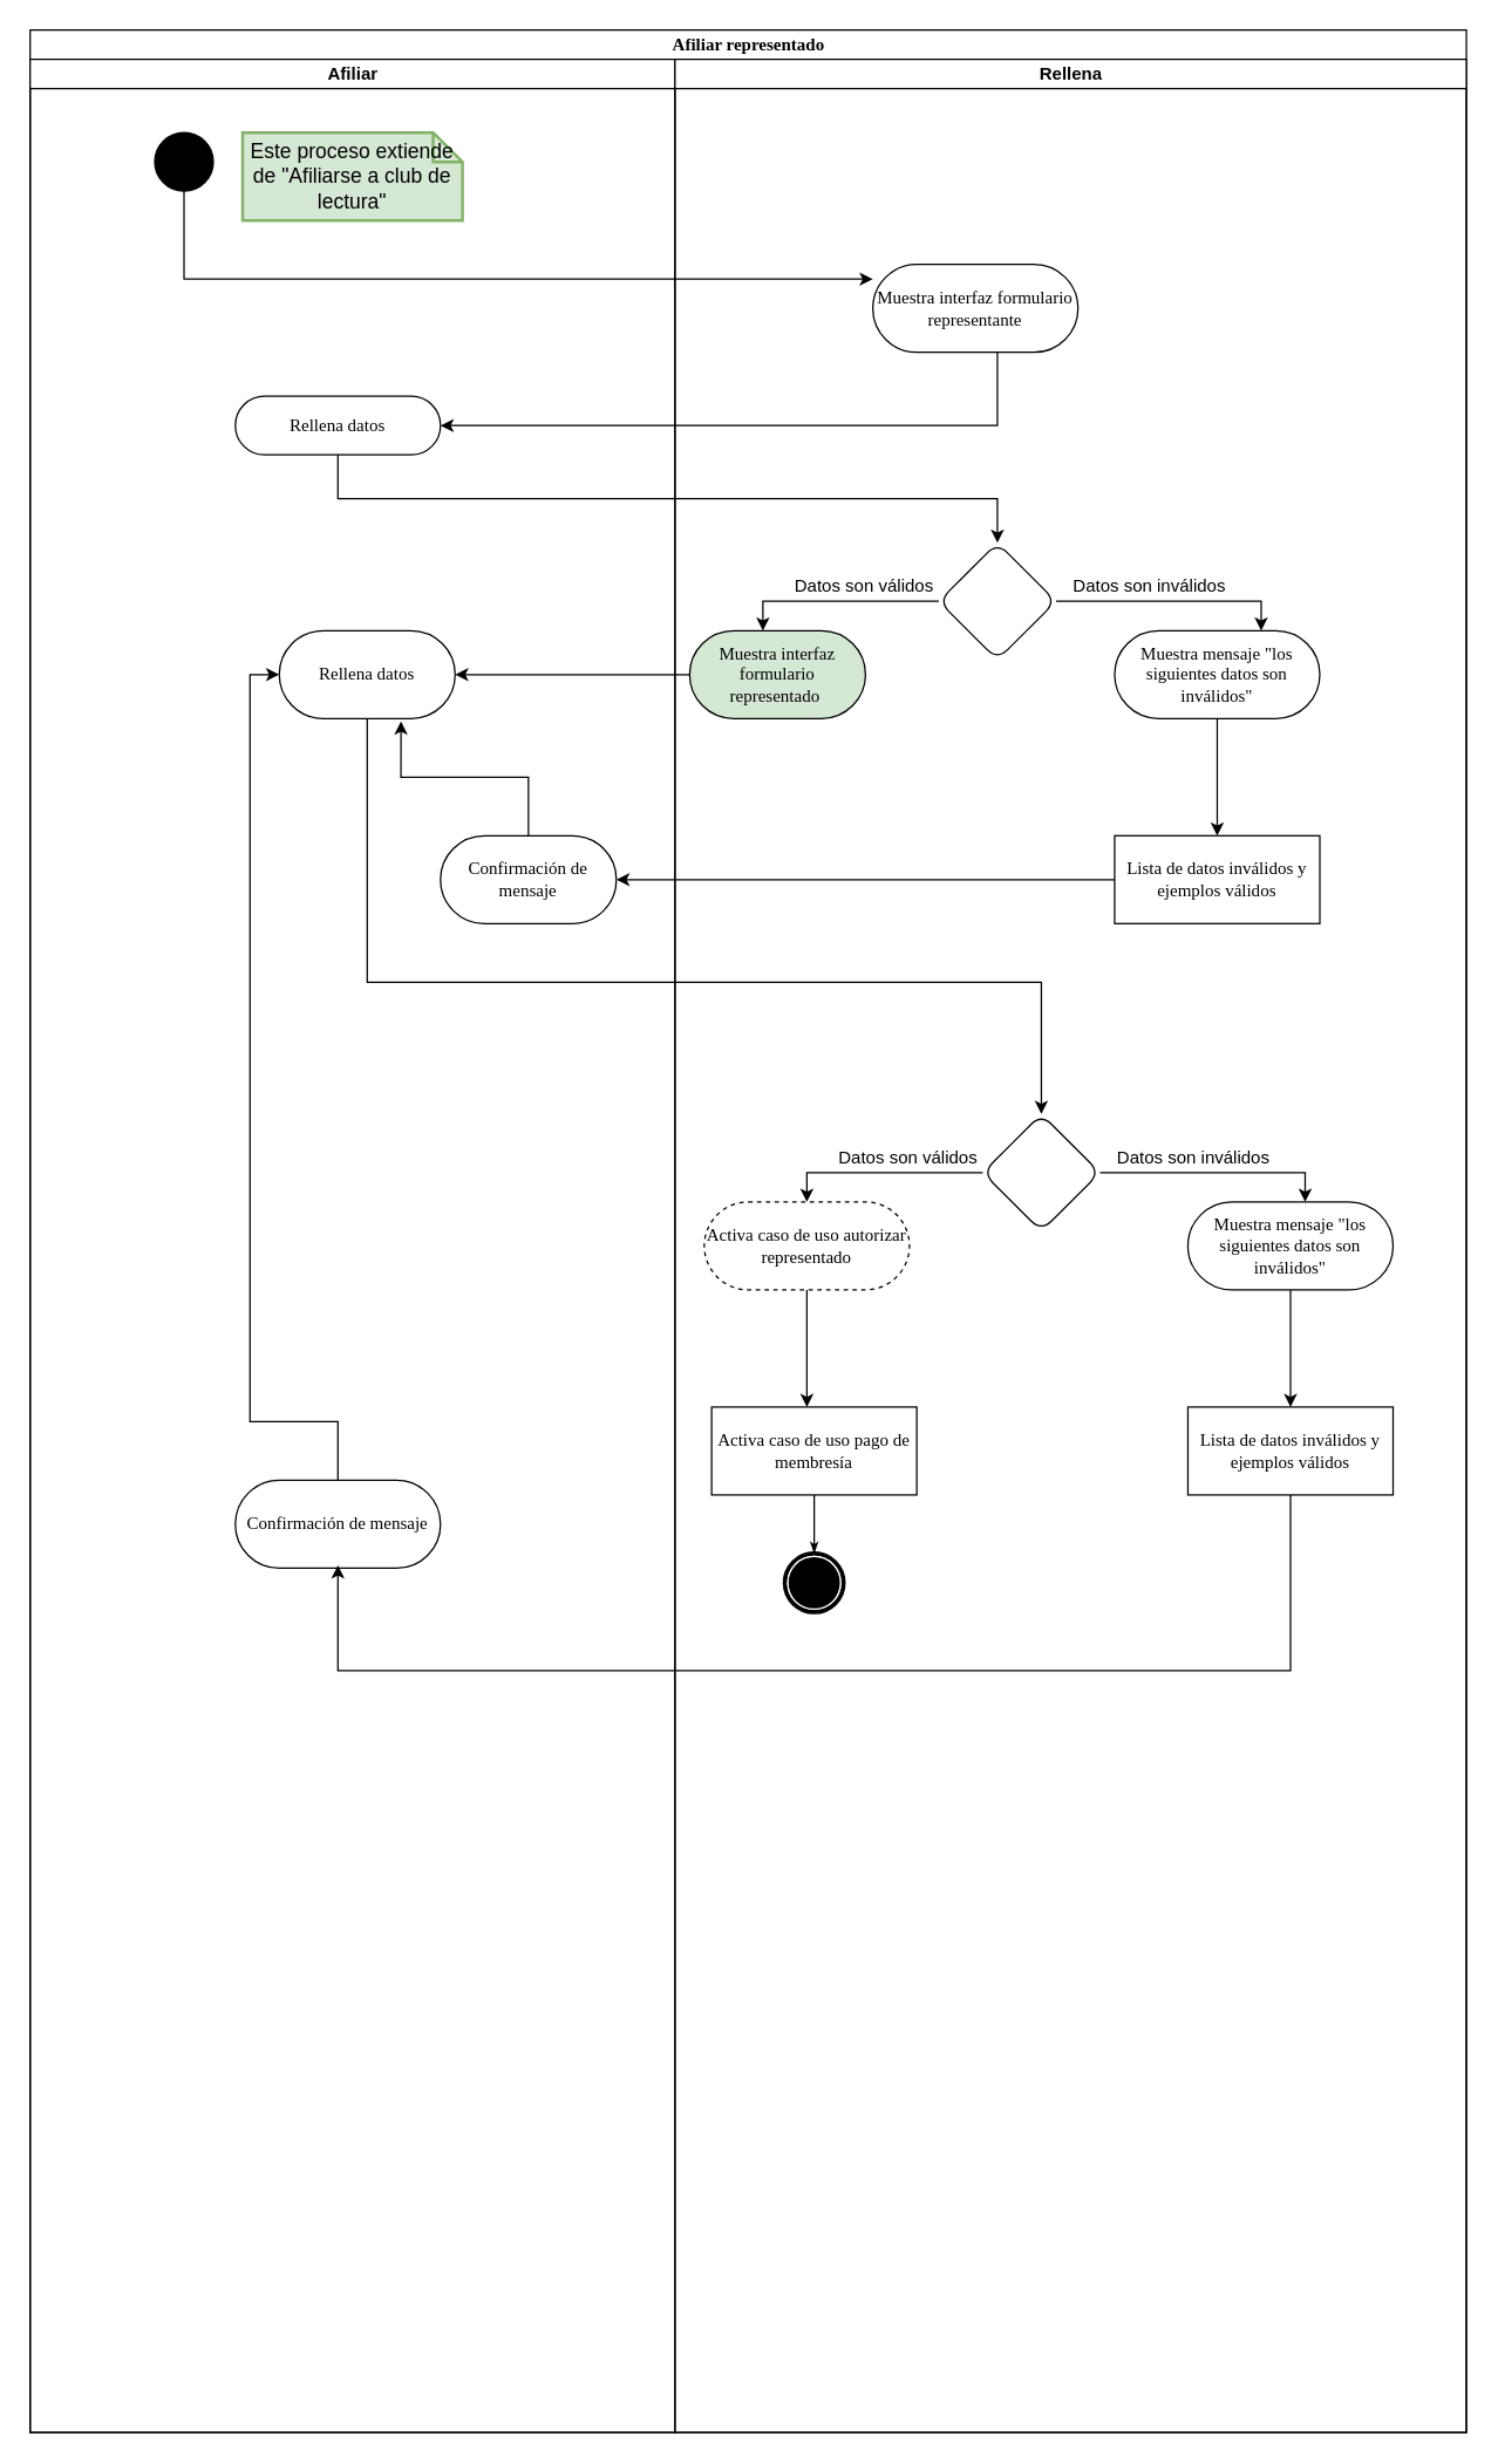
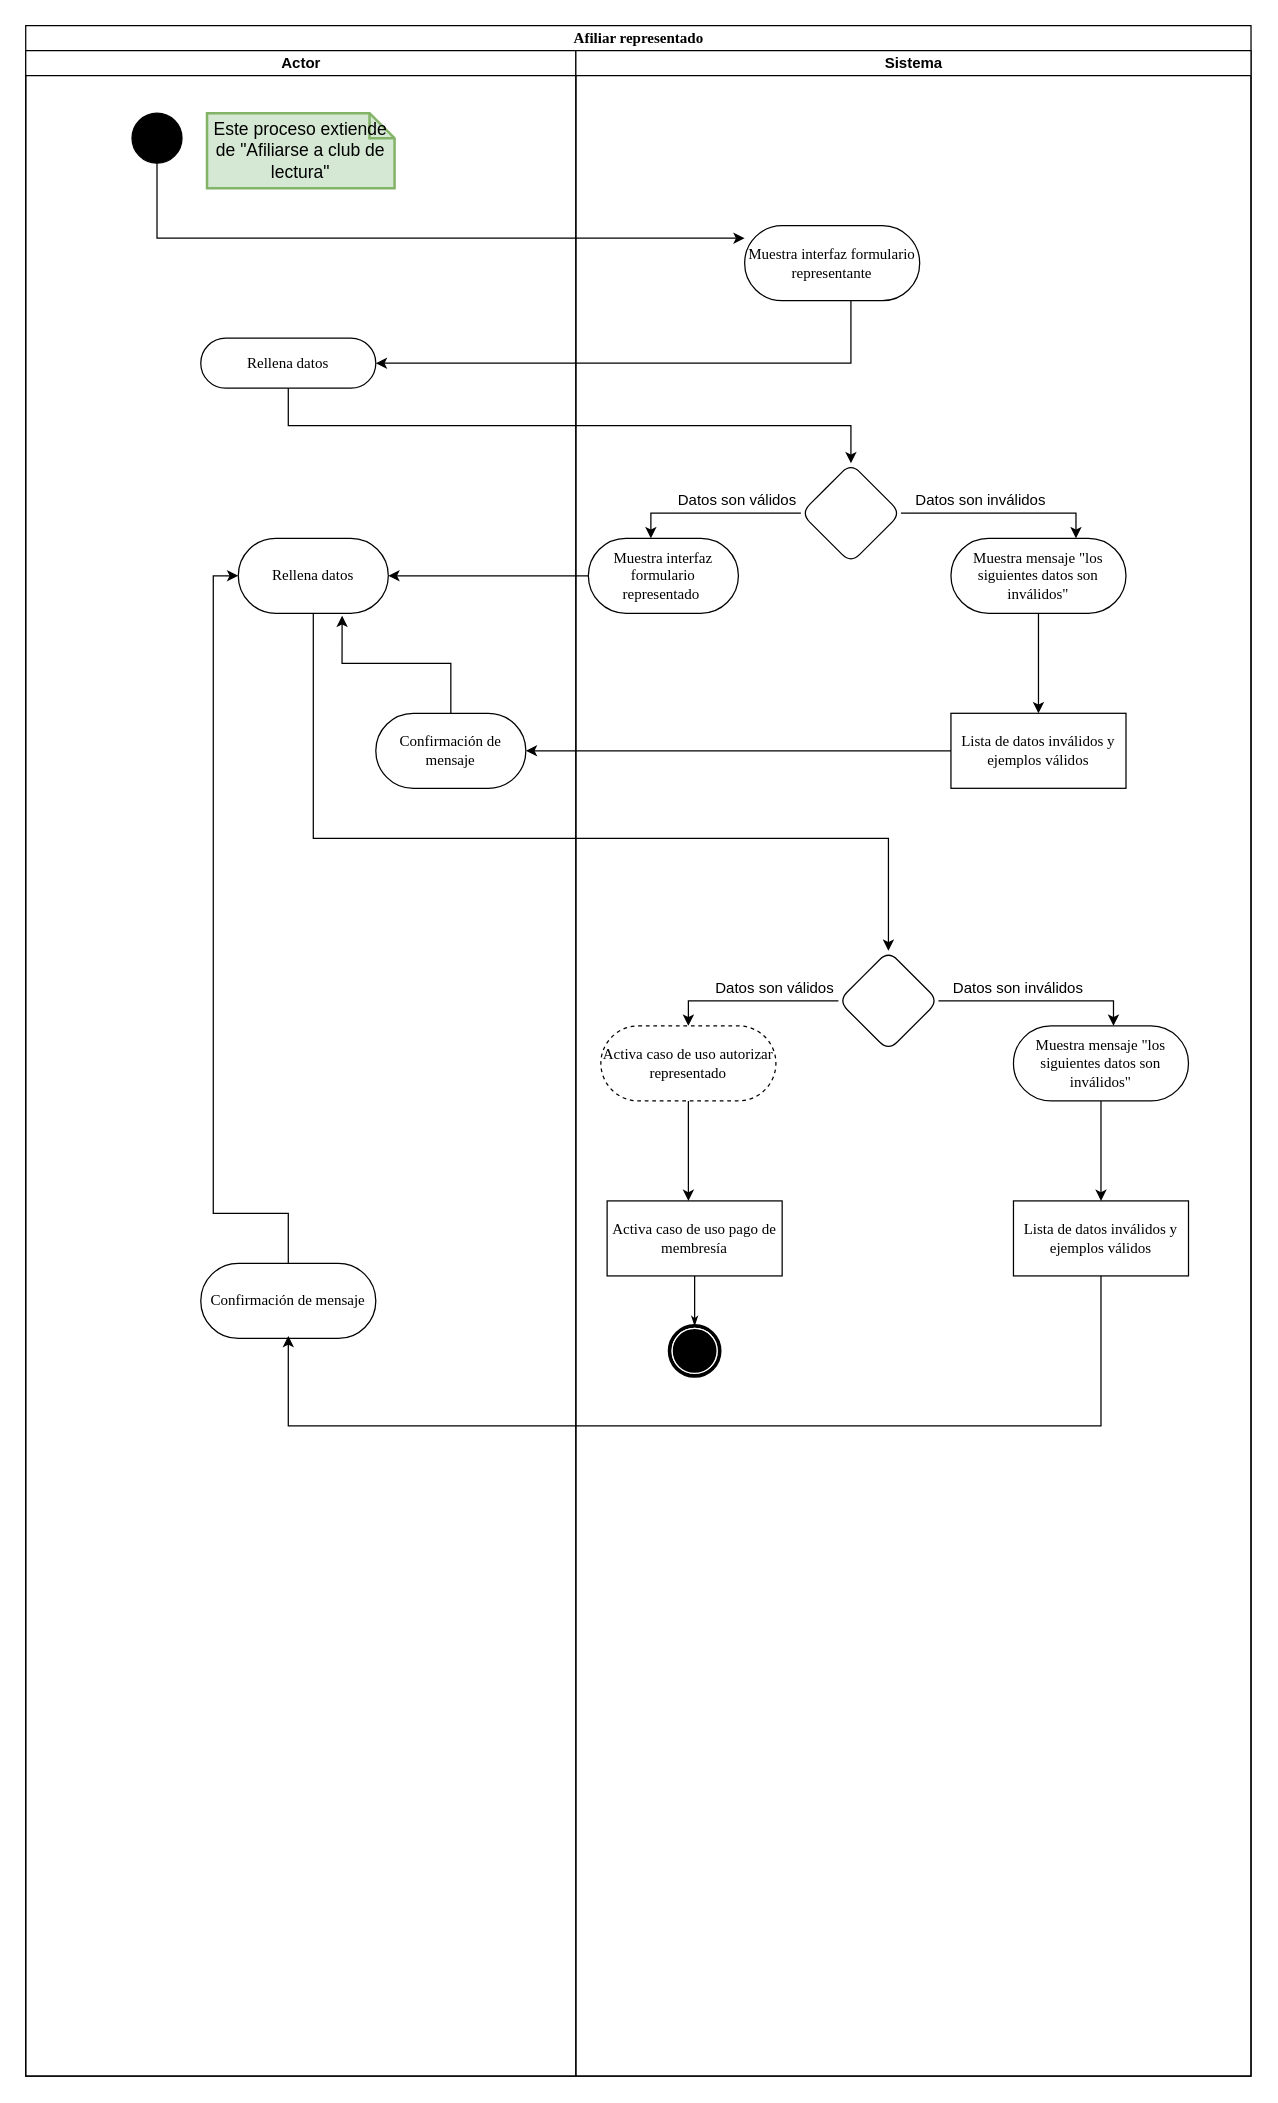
  <mxCell id="0" />
  <mxCell id="1" parent="0" />
  <mxCell id="2" value="Afiliar representado" style="swimlane;html=1;childLayout=stackLayout;startSize=20;rounded=0;shadow=0;comic=0;labelBackgroundColor=none;strokeColor=#000000;strokeWidth=1;fillColor=#ffffff;fontFamily=Verdana;fontSize=12;fontColor=#000000;align=center;" parent="1" vertex="1"><mxGeometry x="20" y="20" width="980" height="1640" as="geometry" /></mxCell>
- <mxCell id="3" value="Afiliar" style="swimlane;html=1;startSize=20;" parent="2" vertex="1"><mxGeometry y="20" width="440" height="1620" as="geometry" /></mxCell>
+ <mxCell id="3" value="Actor" style="swimlane;html=1;startSize=20;" parent="2" vertex="1"><mxGeometry y="20" width="440" height="1620" as="geometry" /></mxCell>
  <mxCell id="4" value="" style="ellipse;whiteSpace=wrap;html=1;rounded=0;shadow=0;comic=0;labelBackgroundColor=none;strokeColor=#000000;strokeWidth=1;fillColor=#000000;fontFamily=Verdana;fontSize=12;fontColor=#000000;align=center;" parent="3" vertex="1"><mxGeometry x="85" y="50" width="40" height="40" as="geometry" /></mxCell>
  <mxCell id="5" value="Rellena datos" style="rounded=1;whiteSpace=wrap;html=1;shadow=0;comic=0;labelBackgroundColor=none;strokeColor=#000000;strokeWidth=1;fillColor=#ffffff;fontFamily=Verdana;fontSize=12;fontColor=#000000;align=center;arcSize=50;" parent="3" vertex="1"><mxGeometry x="140" y="230" width="140" height="40" as="geometry" /></mxCell>
  <mxCell id="6" value="Este proceso extiende de &quot;Afiliarse a club de lectura&quot;" style="shape=note;strokeWidth=2;fontSize=14;size=20;whiteSpace=wrap;html=1;fillColor=#d5e8d4;strokeColor=#82b366;" vertex="1" parent="3"><mxGeometry x="145" y="50" width="150" height="60" as="geometry" /></mxCell>
  <mxCell id="7" value="Rellena datos" style="rounded=1;whiteSpace=wrap;html=1;shadow=0;comic=0;labelBackgroundColor=none;strokeColor=#000000;strokeWidth=1;fillColor=#ffffff;fontFamily=Verdana;fontSize=12;fontColor=#000000;align=center;arcSize=50;" vertex="1" parent="3"><mxGeometry x="170" y="390" width="120" height="60" as="geometry" /></mxCell>
  <mxCell id="8" style="edgeStyle=orthogonalEdgeStyle;rounded=0;orthogonalLoop=1;jettySize=auto;html=1;entryX=0.692;entryY=1.033;entryDx=0;entryDy=0;entryPerimeter=0;" edge="1" parent="3" source="9" target="7"><mxGeometry relative="1" as="geometry" /></mxCell>
  <mxCell id="9" value="Confirmación de mensaje" style="rounded=1;whiteSpace=wrap;html=1;shadow=0;comic=0;labelBackgroundColor=none;strokeColor=#000000;strokeWidth=1;fillColor=#ffffff;fontFamily=Verdana;fontSize=12;fontColor=#000000;align=center;arcSize=50;" vertex="1" parent="3"><mxGeometry x="280" y="530" width="120" height="60" as="geometry" /></mxCell>
  <mxCell id="10" value="" style="edgeStyle=orthogonalEdgeStyle;rounded=0;orthogonalLoop=1;jettySize=auto;html=1;entryX=0;entryY=0.5;entryDx=0;entryDy=0;exitX=0.5;exitY=0;exitDx=0;exitDy=0;" edge="1" parent="3" source="11" target="7"><mxGeometry relative="1" as="geometry"><mxPoint x="210" y="890" as="targetPoint" /><Array as="points"><mxPoint x="210" y="930" /><mxPoint x="150" y="930" /><mxPoint x="150" y="420" /></Array></mxGeometry></mxCell>
  <mxCell id="11" value="Confirmación de mensaje" style="rounded=1;whiteSpace=wrap;html=1;shadow=0;comic=0;labelBackgroundColor=none;strokeColor=#000000;strokeWidth=1;fillColor=#ffffff;fontFamily=Verdana;fontSize=12;fontColor=#000000;align=center;arcSize=50;" vertex="1" parent="3"><mxGeometry x="140" y="970" width="140" height="60" as="geometry" /></mxCell>
- <mxCell id="12" value="Rellena" style="swimlane;html=1;startSize=20;" parent="2" vertex="1"><mxGeometry x="440" y="20" width="540" height="1620" as="geometry" /></mxCell>
+ <mxCell id="12" value="Sistema" style="swimlane;html=1;startSize=20;" parent="2" vertex="1"><mxGeometry x="440" y="20" width="540" height="1620" as="geometry" /></mxCell>
  <mxCell id="13" value="Muestra interfaz formulario representante" style="rounded=1;whiteSpace=wrap;html=1;shadow=0;comic=0;labelBackgroundColor=none;strokeColor=#000000;strokeWidth=1;fillColor=#ffffff;fontFamily=Verdana;fontSize=12;fontColor=#000000;align=center;arcSize=50;" parent="12" vertex="1"><mxGeometry x="135" y="140" width="140" height="60" as="geometry" /></mxCell>
  <mxCell id="14" value="" style="rhombus;whiteSpace=wrap;html=1;rounded=1;strokeColor=#000000;fillColor=#FFFFFF;" parent="12" vertex="1"><mxGeometry x="180" y="330" width="80" height="80" as="geometry" /></mxCell>
  <mxCell id="15" value="Datos son válidos" style="text;html=1;resizable=0;points=[];autosize=1;align=left;verticalAlign=top;spacingTop=-4;" parent="12" vertex="1"><mxGeometry x="80" y="350" width="110" height="20" as="geometry" /></mxCell>
  <mxCell id="16" value="Datos son inválidos" style="text;html=1;resizable=0;points=[];autosize=1;align=left;verticalAlign=top;spacingTop=-4;" parent="12" vertex="1"><mxGeometry x="270" y="350" width="120" height="20" as="geometry" /></mxCell>
- <mxCell id="17" value="Muestra interfaz formulario representado&amp;nbsp;" style="rounded=1;whiteSpace=wrap;html=1;shadow=0;comic=0;labelBackgroundColor=none;strokeColor=#000000;strokeWidth=1;fillColor=#d5e8d4;fontFamily=Verdana;fontSize=12;fontColor=#000000;align=center;arcSize=50;" parent="12" vertex="1"><mxGeometry x="10" y="390" width="120" height="60" as="geometry" /></mxCell>
+ <mxCell id="17" value="Muestra interfaz formulario representado&amp;nbsp;" style="rounded=1;whiteSpace=wrap;html=1;shadow=0;comic=0;labelBackgroundColor=none;strokeColor=#000000;strokeWidth=1;fillColor=#ffffff;fontFamily=Verdana;fontSize=12;fontColor=#000000;align=center;arcSize=50;" parent="12" vertex="1"><mxGeometry x="10" y="390" width="120" height="60" as="geometry" /></mxCell>
  <mxCell id="18" value="" style="shape=mxgraph.bpmn.shape;html=1;verticalLabelPosition=bottom;labelBackgroundColor=#ffffff;verticalAlign=top;perimeter=ellipsePerimeter;outline=end;symbol=terminate;rounded=0;shadow=0;comic=0;strokeColor=#000000;strokeWidth=1;fillColor=#ffffff;fontFamily=Verdana;fontSize=12;fontColor=#000000;align=center;" parent="12" vertex="1"><mxGeometry x="75" y="1020" width="40" height="40" as="geometry" /></mxCell>
  <mxCell id="19" style="edgeStyle=none;rounded=0;html=1;labelBackgroundColor=none;startArrow=none;startFill=0;startSize=5;endArrow=classicThin;endFill=1;endSize=5;jettySize=auto;orthogonalLoop=1;strokeColor=#000000;strokeWidth=1;fontFamily=Verdana;fontSize=12;fontColor=#000000;exitX=0.5;exitY=1;exitDx=0;exitDy=0;" parent="12" source="33" target="18" edge="1"><mxGeometry relative="1" as="geometry"><mxPoint x="50" y="1060" as="sourcePoint" /></mxGeometry></mxCell>
  <mxCell id="20" value="" style="rounded=0;orthogonalLoop=1;jettySize=auto;html=1;entryX=0.5;entryY=0;entryDx=0;entryDy=0;" edge="1" parent="12" source="21" target="22"><mxGeometry relative="1" as="geometry"><mxPoint x="380" y="530" as="targetPoint" /></mxGeometry></mxCell>
  <mxCell id="21" value="Muestra mensaje &quot;los siguientes datos son inválidos&quot;" style="rounded=1;whiteSpace=wrap;html=1;shadow=0;comic=0;labelBackgroundColor=none;strokeColor=#000000;strokeWidth=1;fillColor=#ffffff;fontFamily=Verdana;fontSize=12;fontColor=#000000;align=center;arcSize=50;" parent="12" vertex="1"><mxGeometry x="300" y="390" width="140" height="60" as="geometry" /></mxCell>
  <mxCell id="22" value="Lista de datos inválidos y ejemplos válidos" style="rounded=0;whiteSpace=wrap;html=1;shadow=0;comic=0;labelBackgroundColor=none;strokeColor=#000000;strokeWidth=1;fillColor=#ffffff;fontFamily=Verdana;fontSize=12;fontColor=#000000;align=center;arcSize=50;" parent="12" vertex="1"><mxGeometry x="300" y="530" width="140" height="60" as="geometry" /></mxCell>
  <mxCell id="23" value="" style="rhombus;whiteSpace=wrap;html=1;rounded=1;strokeColor=#000000;fillColor=#FFFFFF;" vertex="1" parent="12"><mxGeometry x="210" y="720" width="80" height="80" as="geometry" /></mxCell>
  <mxCell id="24" value="Datos son válidos" style="text;html=1;resizable=0;points=[];autosize=1;align=left;verticalAlign=top;spacingTop=-4;" vertex="1" parent="12"><mxGeometry x="110" y="740" width="110" height="20" as="geometry" /></mxCell>
  <mxCell id="25" value="Datos son inválidos" style="text;html=1;resizable=0;points=[];autosize=1;align=left;verticalAlign=top;spacingTop=-4;" vertex="1" parent="12"><mxGeometry x="300" y="740" width="120" height="20" as="geometry" /></mxCell>
  <mxCell id="26" value="Muestra mensaje &quot;los siguientes datos son inválidos&quot;" style="rounded=1;whiteSpace=wrap;html=1;shadow=0;comic=0;labelBackgroundColor=none;strokeColor=#000000;strokeWidth=1;fillColor=#ffffff;fontFamily=Verdana;fontSize=12;fontColor=#000000;align=center;arcSize=50;" vertex="1" parent="12"><mxGeometry x="350" y="780" width="140" height="60" as="geometry" /></mxCell>
  <mxCell id="27" value="Lista de datos inválidos y ejemplos válidos" style="rounded=0;whiteSpace=wrap;html=1;shadow=0;comic=0;labelBackgroundColor=none;strokeColor=#000000;strokeWidth=1;fillColor=#ffffff;fontFamily=Verdana;fontSize=12;fontColor=#000000;align=center;arcSize=50;" vertex="1" parent="12"><mxGeometry x="350" y="920" width="140" height="60" as="geometry" /></mxCell>
  <mxCell id="28" value="" style="rounded=0;orthogonalLoop=1;jettySize=auto;html=1;entryX=0.5;entryY=0;entryDx=0;entryDy=0;" edge="1" parent="12" source="26" target="27"><mxGeometry relative="1" as="geometry"><mxPoint x="-70" y="880" as="targetPoint" /></mxGeometry></mxCell>
  <mxCell id="29" style="edgeStyle=orthogonalEdgeStyle;rounded=0;orthogonalLoop=1;jettySize=auto;html=1;exitX=0;exitY=0.5;exitDx=0;exitDy=0;endArrow=classic;endFill=1;" edge="1" parent="12" source="23"><mxGeometry relative="1" as="geometry"><mxPoint x="90" y="780" as="targetPoint" /><Array as="points"><mxPoint x="90" y="760" /></Array></mxGeometry></mxCell>
  <mxCell id="30" style="edgeStyle=orthogonalEdgeStyle;rounded=0;orthogonalLoop=1;jettySize=auto;html=1;exitX=1;exitY=0.5;exitDx=0;exitDy=0;endArrow=classic;endFill=1;" edge="1" parent="12" source="23"><mxGeometry relative="1" as="geometry"><mxPoint x="430" y="780" as="targetPoint" /><Array as="points"><mxPoint x="430" y="760" /></Array></mxGeometry></mxCell>
  <mxCell id="31" value="" style="edgeStyle=orthogonalEdgeStyle;rounded=0;orthogonalLoop=1;jettySize=auto;html=1;" edge="1" parent="12" source="32"><mxGeometry relative="1" as="geometry"><mxPoint x="90" y="920" as="targetPoint" /></mxGeometry></mxCell>
  <mxCell id="32" value="Activa caso de uso autorizar representado" style="rounded=1;whiteSpace=wrap;html=1;shadow=0;comic=0;labelBackgroundColor=none;strokeColor=#000000;strokeWidth=1;fillColor=#ffffff;fontFamily=Verdana;fontSize=12;fontColor=#000000;align=center;arcSize=50;dashed=1;" vertex="1" parent="12"><mxGeometry x="20" y="780" width="140" height="60" as="geometry" /></mxCell>
  <mxCell id="33" value="Activa caso de uso pago de membresía" style="whiteSpace=wrap;html=1;shadow=0;comic=0;labelBackgroundColor=none;strokeColor=#000000;strokeWidth=1;fillColor=#ffffff;fontFamily=Verdana;fontSize=12;fontColor=#000000;align=center;arcSize=50;rounded=0;" vertex="1" parent="12"><mxGeometry x="25" y="920" width="140" height="60" as="geometry" /></mxCell>
  <mxCell id="34" value="" style="edgeStyle=orthogonalEdgeStyle;rounded=0;orthogonalLoop=1;jettySize=auto;html=1;exitX=0.5;exitY=1;exitDx=0;exitDy=0;" parent="2" source="4" target="13" edge="1"><mxGeometry relative="1" as="geometry"><mxPoint x="100" y="170" as="sourcePoint" /><Array as="points"><mxPoint x="105" y="170" /></Array></mxGeometry></mxCell>
  <mxCell id="35" value="" style="edgeStyle=orthogonalEdgeStyle;rounded=0;orthogonalLoop=1;jettySize=auto;html=1;endArrow=classic;endFill=1;entryX=0.5;entryY=0;entryDx=0;entryDy=0;" parent="2" source="5" target="14" edge="1"><mxGeometry relative="1" as="geometry"><mxPoint x="600" y="1030" as="targetPoint" /><Array as="points"><mxPoint x="210" y="320" /><mxPoint x="660" y="320" /></Array></mxGeometry></mxCell>
  <mxCell id="36" value="" style="edgeStyle=orthogonalEdgeStyle;rounded=0;orthogonalLoop=1;jettySize=auto;html=1;entryX=1;entryY=0.5;entryDx=0;entryDy=0;" parent="2" source="13" target="5" edge="1"><mxGeometry relative="1" as="geometry"><mxPoint x="660" y="280" as="targetPoint" /><Array as="points"><mxPoint x="660" y="270" /></Array></mxGeometry></mxCell>
  <mxCell id="37" value="" style="edgeStyle=none;rounded=0;orthogonalLoop=1;jettySize=auto;html=1;" edge="1" parent="2" source="17" target="7"><mxGeometry relative="1" as="geometry" /></mxCell>
  <mxCell id="38" style="edgeStyle=orthogonalEdgeStyle;rounded=0;orthogonalLoop=1;jettySize=auto;html=1;exitX=0;exitY=0.5;exitDx=0;exitDy=0;endArrow=classic;endFill=1;" parent="1" source="14" edge="1"><mxGeometry relative="1" as="geometry"><mxPoint x="520" y="430" as="targetPoint" /><Array as="points"><mxPoint x="520" y="410" /></Array></mxGeometry></mxCell>
  <mxCell id="39" style="edgeStyle=orthogonalEdgeStyle;rounded=0;orthogonalLoop=1;jettySize=auto;html=1;exitX=1;exitY=0.5;exitDx=0;exitDy=0;endArrow=classic;endFill=1;" parent="1" source="14" edge="1"><mxGeometry relative="1" as="geometry"><mxPoint x="860" y="430" as="targetPoint" /><Array as="points"><mxPoint x="860" y="410" /></Array></mxGeometry></mxCell>
  <mxCell id="40" style="edgeStyle=orthogonalEdgeStyle;rounded=0;orthogonalLoop=1;jettySize=auto;html=1;" edge="1" parent="1" source="7"><mxGeometry relative="1" as="geometry"><mxPoint x="710" y="760" as="targetPoint" /><Array as="points"><mxPoint x="250" y="670" /><mxPoint x="710" y="670" /><mxPoint x="710" y="700" /></Array></mxGeometry></mxCell>
  <mxCell id="41" style="edgeStyle=orthogonalEdgeStyle;rounded=0;orthogonalLoop=1;jettySize=auto;html=1;" edge="1" parent="1" source="22"><mxGeometry relative="1" as="geometry"><mxPoint x="420" y="600" as="targetPoint" /></mxGeometry></mxCell>
  <mxCell id="42" style="edgeStyle=orthogonalEdgeStyle;rounded=0;orthogonalLoop=1;jettySize=auto;html=1;" edge="1" parent="1" source="27"><mxGeometry relative="1" as="geometry"><mxPoint x="230" y="1068" as="targetPoint" /><Array as="points"><mxPoint x="880" y="1140" /><mxPoint x="230" y="1140" /></Array></mxGeometry></mxCell>
